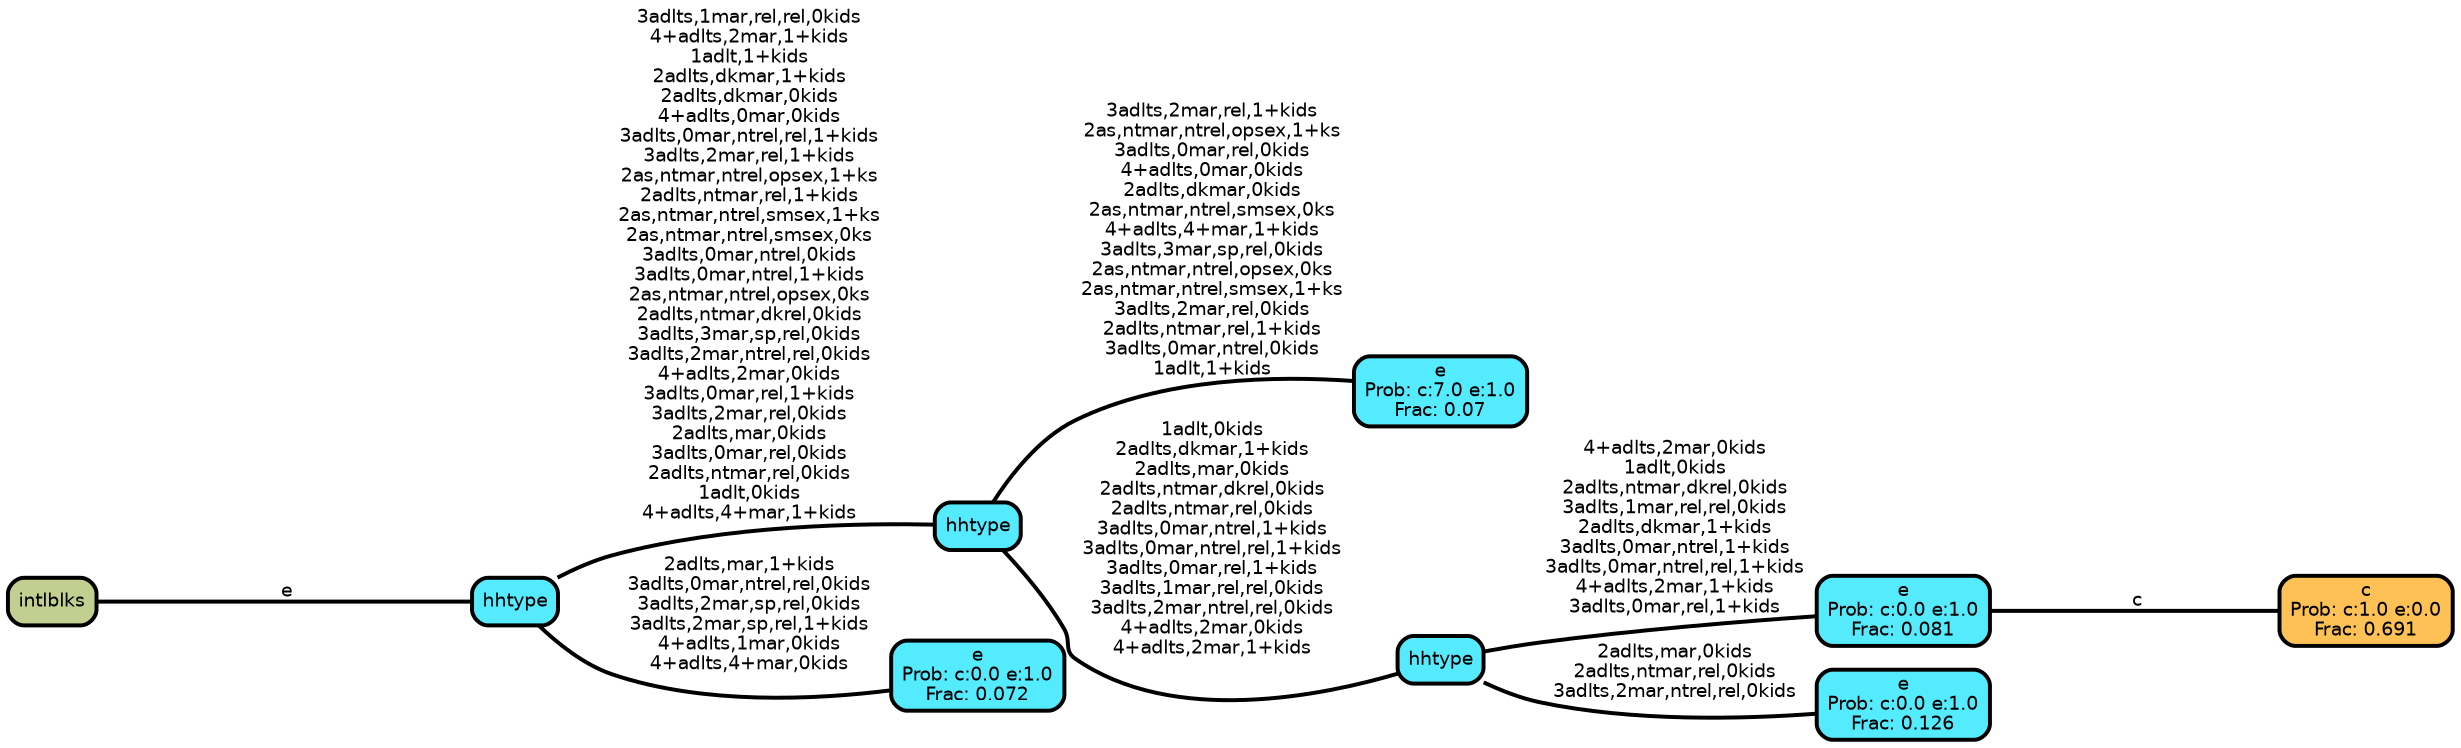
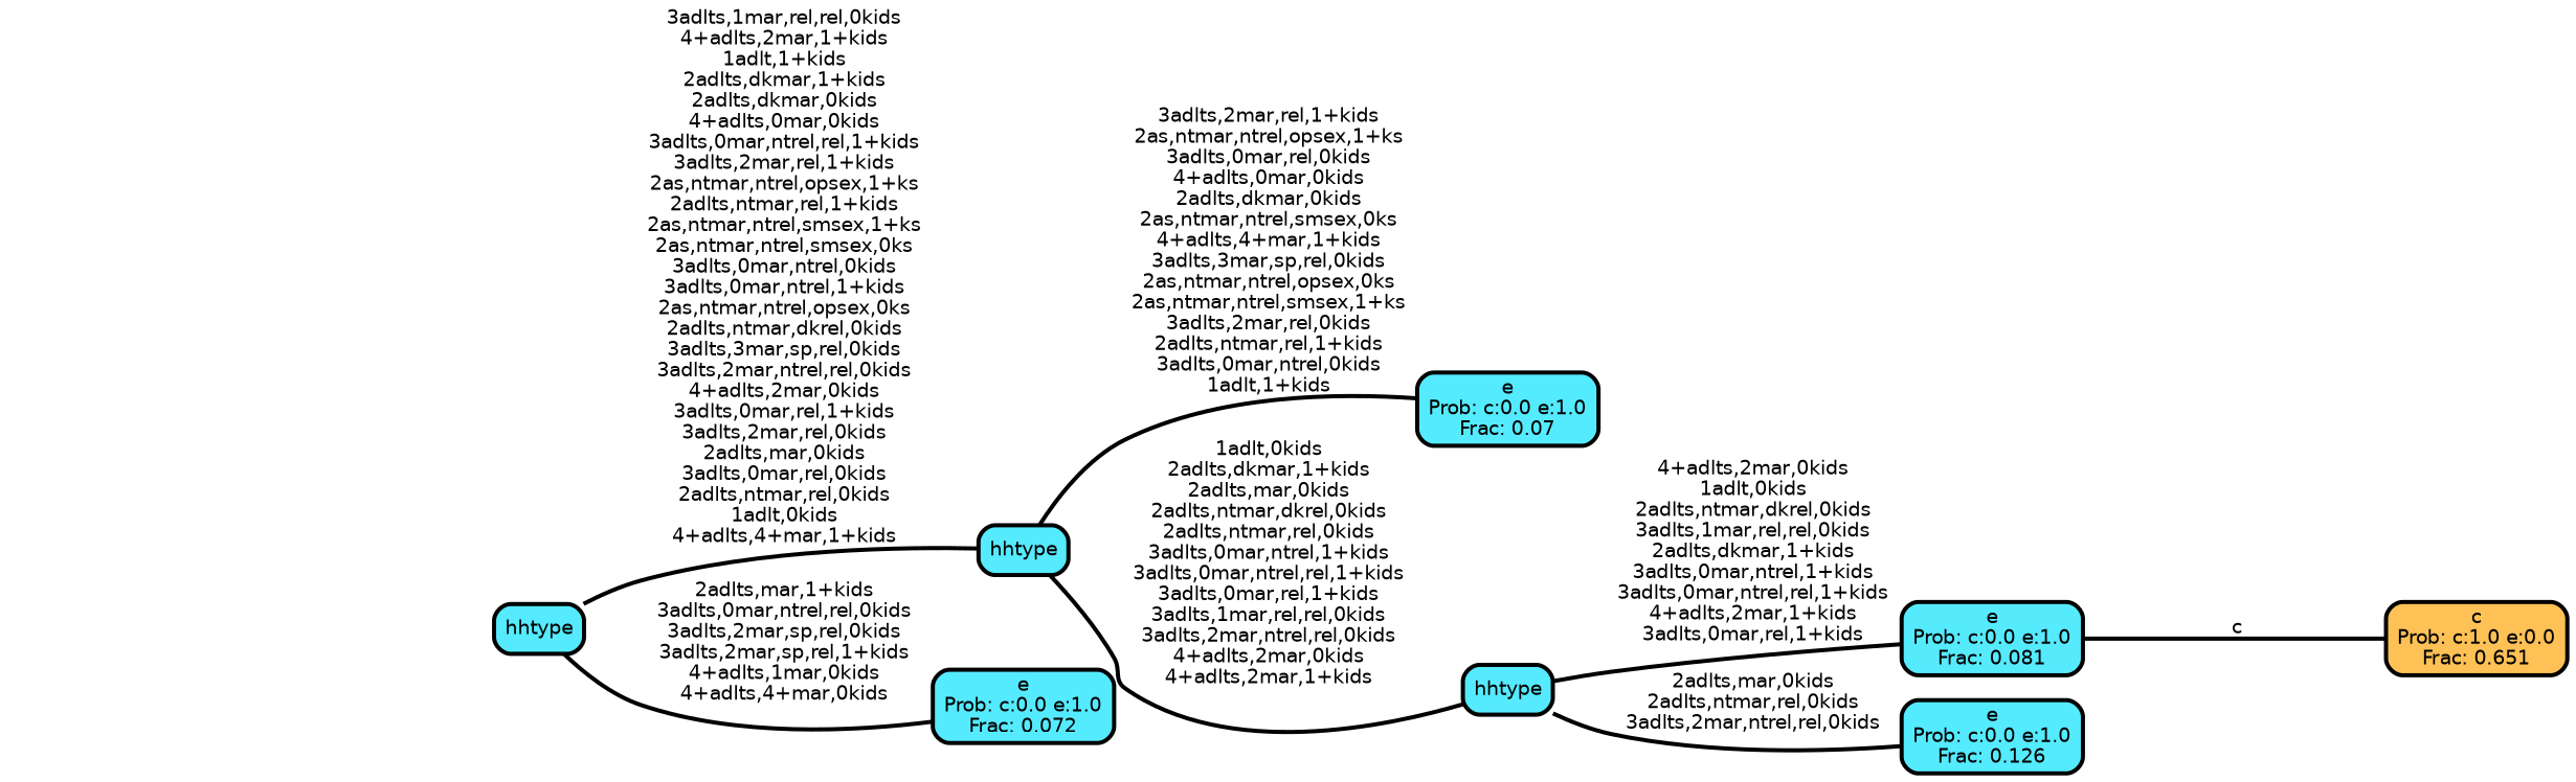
  graph {
    rankdir=LR
    ranksep="0 equally"
    splines=straight
    node [color=black fillcolor="#55eafe" fontcolor=black fontname=helvetica penwidth=3 shape=box style="filled, rounded"]
    edge [color=black fontname=helvetica penwidth=3]
-   n1 [fillcolor="#fdc156" label="c\nProb: c:1.0 e:0.0\nFrac: 0.691"]
-   n2 [fillcolor="#c2cf91" label=intlblks]
+   n1 [fillcolor="#fdc156" label="c\nProb: c:1.0 e:0.0\nFrac: 0.651"]
    n3 [label=hhtype]
    n4 [label=hhtype]
    n5 [fillcolor="#55ebff" label="e\nProb: c:0.0 e:1.0\nFrac: 0.072"]
-   n6 [fillcolor="#55ebff" label="e\nProb: c:7.0 e:1.0\nFrac: 0.07"]
+   n6 [fillcolor="#55ebff" label="e\nProb: c:0.0 e:1.0\nFrac: 0.07"]
    n7 [label=hhtype]
    n8 [fillcolor="#56eafd" label="e\nProb: c:0.0 e:1.0\nFrac: 0.081"]
    n9 [fillcolor="#55ebff" label="e\nProb: c:0.0 e:1.0\nFrac: 0.126"]
    subgraph sub_1 {
      rank=same
    }
-   n2 -- n3 [label=" e"]
    n3 -- n4 [label=" 3adlts,1mar,rel,rel,0kids\n 4+adlts,2mar,1+kids\n 1adlt,1+kids\n 2adlts,dkmar,1+kids\n 2adlts,dkmar,0kids\n 4+adlts,0mar,0kids\n 3adlts,0mar,ntrel,rel,1+kids\n 3adlts,2mar,rel,1+kids\n 2as,ntmar,ntrel,opsex,1+ks\n 2adlts,ntmar,rel,1+kids\n 2as,ntmar,ntrel,smsex,1+ks\n 2as,ntmar,ntrel,smsex,0ks\n 3adlts,0mar,ntrel,0kids\n 3adlts,0mar,ntrel,1+kids\n 2as,ntmar,ntrel,opsex,0ks\n 2adlts,ntmar,dkrel,0kids\n 3adlts,3mar,sp,rel,0kids\n 3adlts,2mar,ntrel,rel,0kids\n 4+adlts,2mar,0kids\n 3adlts,0mar,rel,1+kids\n 3adlts,2mar,rel,0kids\n 2adlts,mar,0kids\n 3adlts,0mar,rel,0kids\n 2adlts,ntmar,rel,0kids\n 1adlt,0kids\n 4+adlts,4+mar,1+kids"]
    n3 -- n5 [label=" 2adlts,mar,1+kids\n 3adlts,0mar,ntrel,rel,0kids\n 3adlts,2mar,sp,rel,0kids\n 3adlts,2mar,sp,rel,1+kids\n 4+adlts,1mar,0kids\n 4+adlts,4+mar,0kids"]
    n4 -- n6 [label=" 3adlts,2mar,rel,1+kids\n 2as,ntmar,ntrel,opsex,1+ks\n 3adlts,0mar,rel,0kids\n 4+adlts,0mar,0kids\n 2adlts,dkmar,0kids\n 2as,ntmar,ntrel,smsex,0ks\n 4+adlts,4+mar,1+kids\n 3adlts,3mar,sp,rel,0kids\n 2as,ntmar,ntrel,opsex,0ks\n 2as,ntmar,ntrel,smsex,1+ks\n 3adlts,2mar,rel,0kids\n 2adlts,ntmar,rel,1+kids\n 3adlts,0mar,ntrel,0kids\n 1adlt,1+kids"]
    n4 -- n7 [label=" 1adlt,0kids\n 2adlts,dkmar,1+kids\n 2adlts,mar,0kids\n 2adlts,ntmar,dkrel,0kids\n 2adlts,ntmar,rel,0kids\n 3adlts,0mar,ntrel,1+kids\n 3adlts,0mar,ntrel,rel,1+kids\n 3adlts,0mar,rel,1+kids\n 3adlts,1mar,rel,rel,0kids\n 3adlts,2mar,ntrel,rel,0kids\n 4+adlts,2mar,0kids\n 4+adlts,2mar,1+kids"]
    n7 -- n8 [label=" 4+adlts,2mar,0kids\n 1adlt,0kids\n 2adlts,ntmar,dkrel,0kids\n 3adlts,1mar,rel,rel,0kids\n 2adlts,dkmar,1+kids\n 3adlts,0mar,ntrel,1+kids\n 3adlts,0mar,ntrel,rel,1+kids\n 4+adlts,2mar,1+kids\n 3adlts,0mar,rel,1+kids"]
    n7 -- n9 [label=" 2adlts,mar,0kids\n 2adlts,ntmar,rel,0kids\n 3adlts,2mar,ntrel,rel,0kids"]
    n8 -- n1 [label=" c"]
  }
